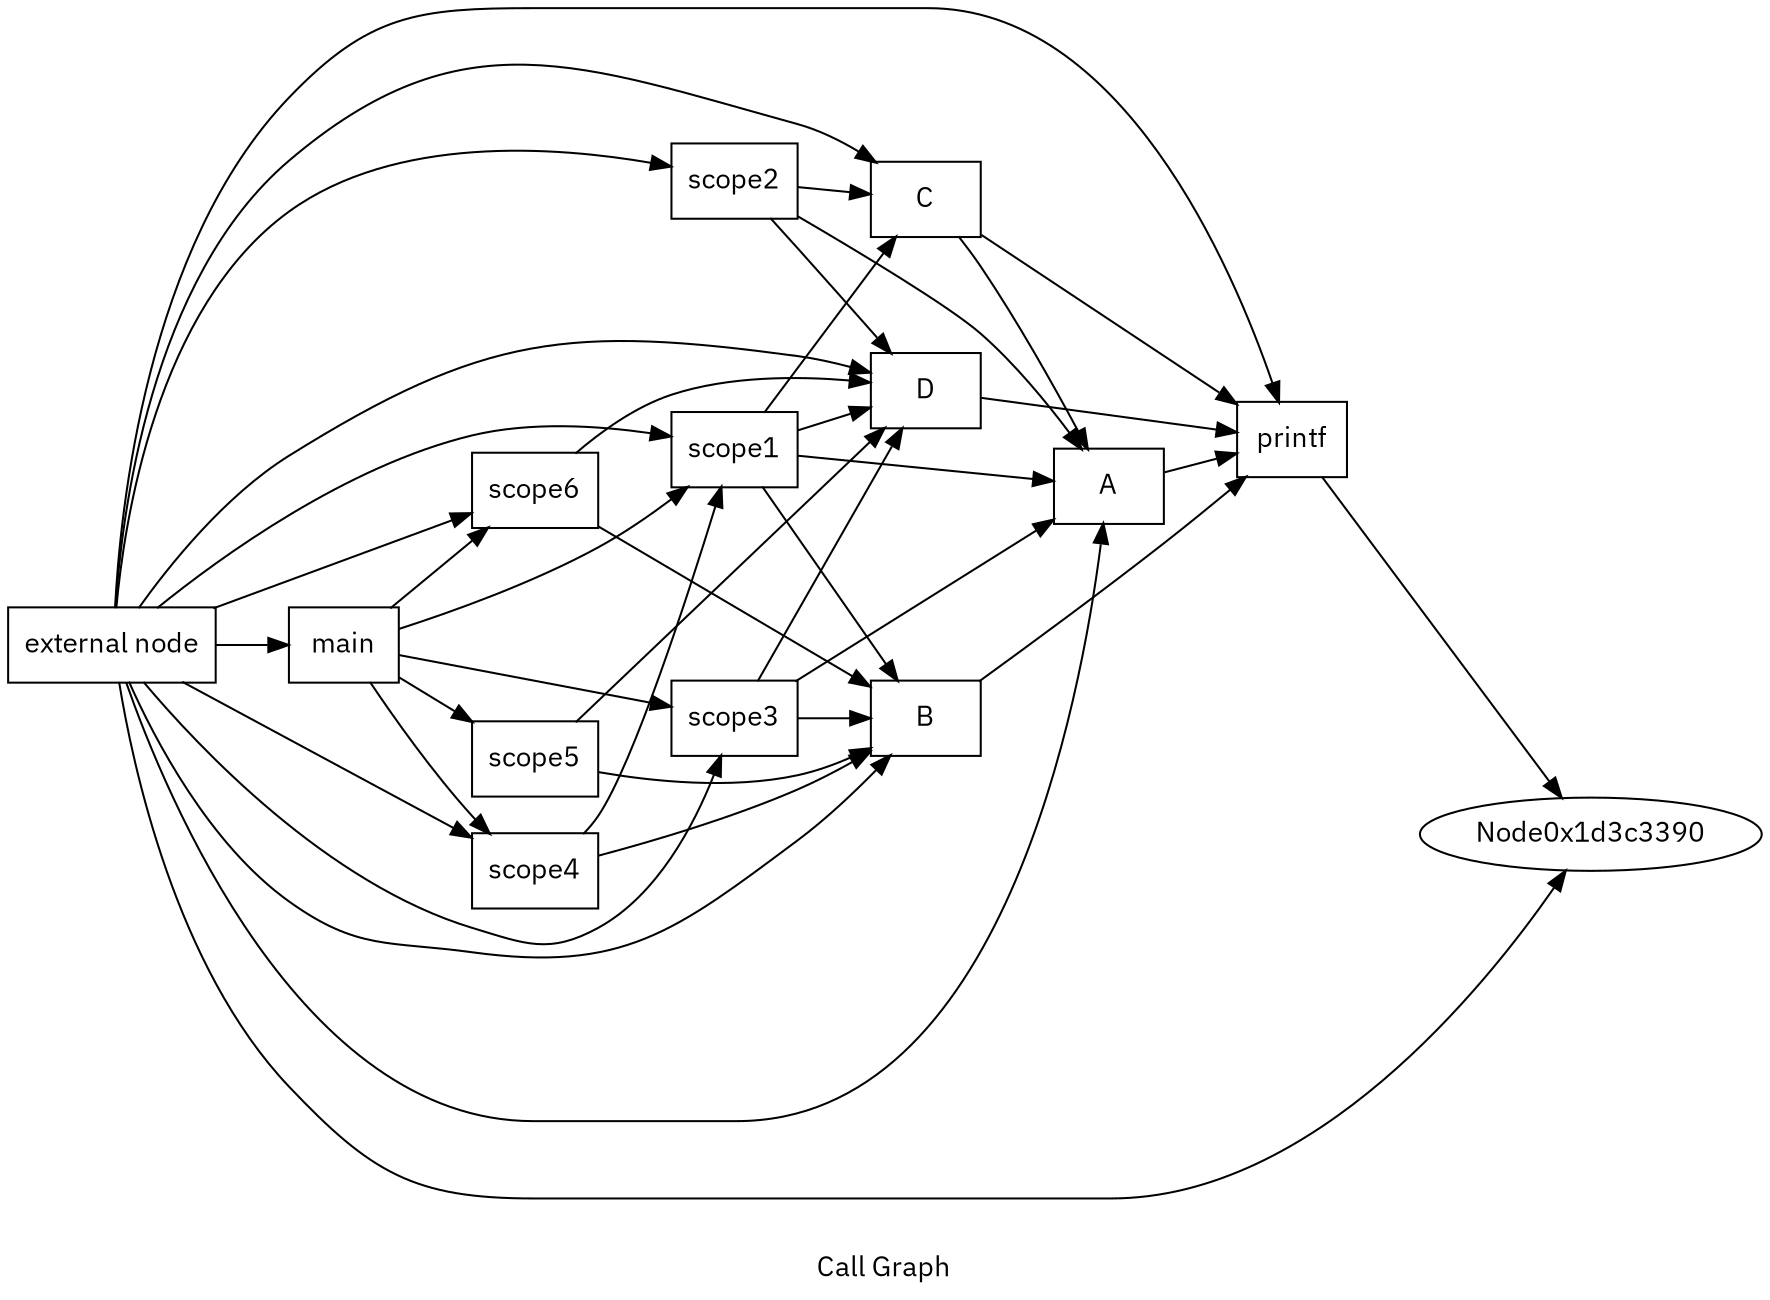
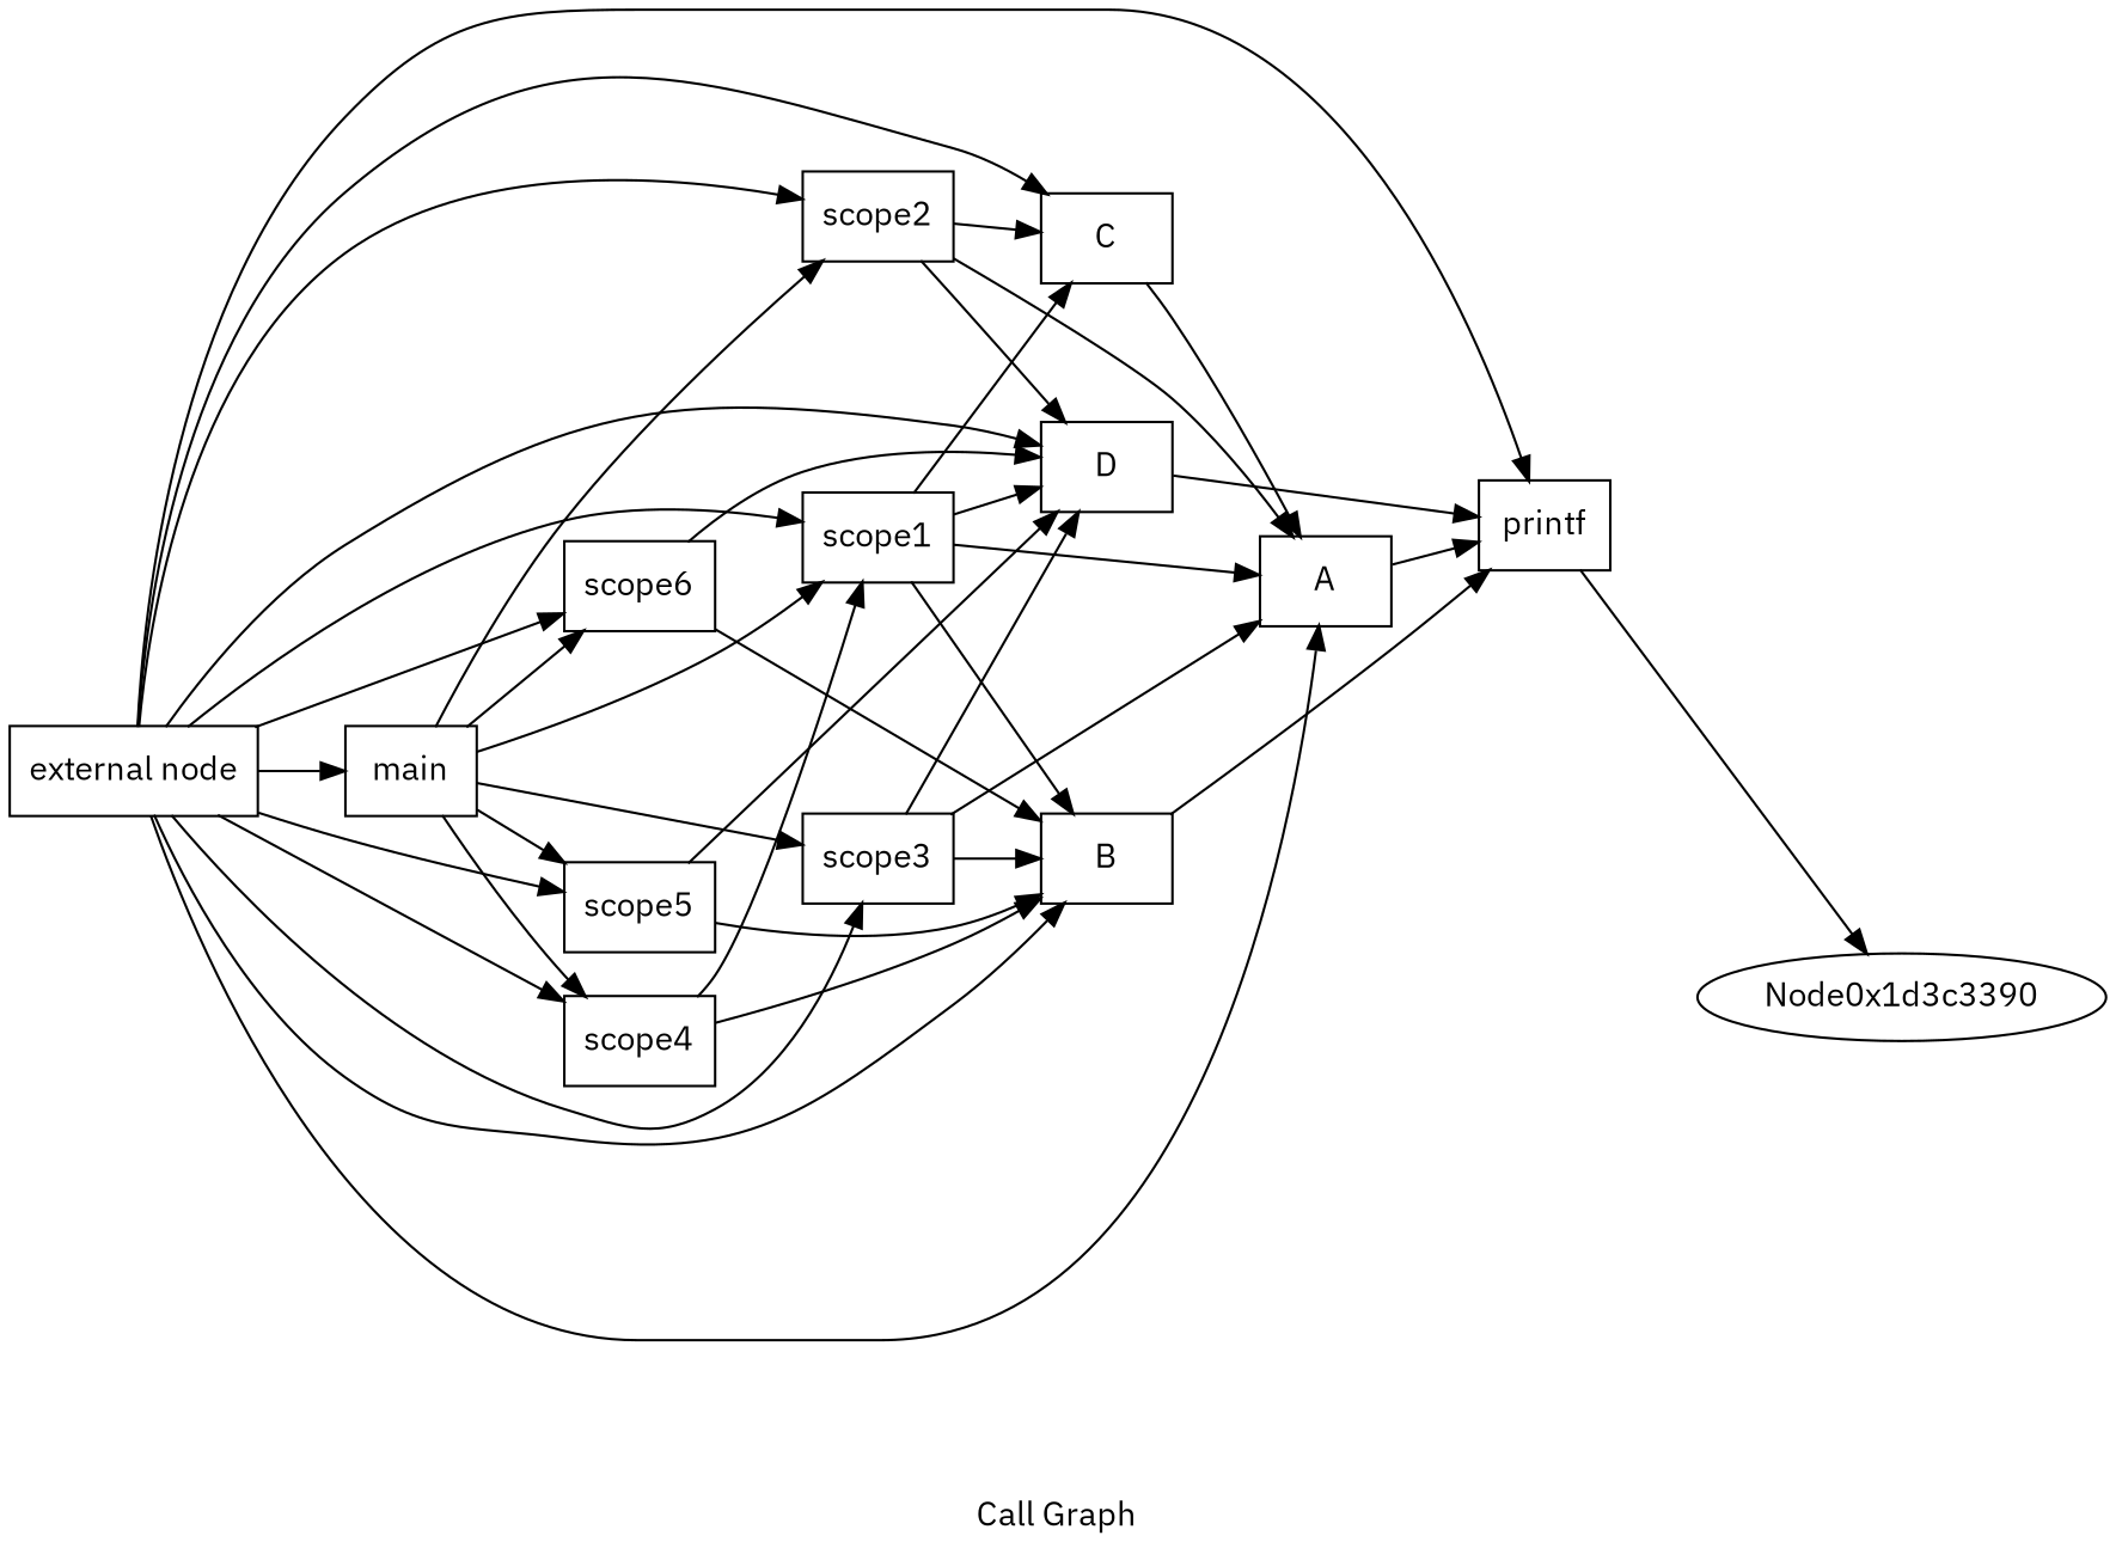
  digraph {
    fontname="IBM Plex Sans"
    label="Call Graph"
    rankdir=LR
    node [fontname="IBM Plex Sans" shape=record]
    edge [fontname="IBM Plex Sans"]
    n1 [label="{external node}"]
    n2 [label="{main}"]
    n3 [label="{scope1}"]
    n4 [label="{scope2}"]
    n5 [label="{scope3}"]
    n6 [label="{scope4}"]
    n7 [label="{scope5}"]
    n8 [label="{scope6}"]
    n9 [label="{A}"]
    n10 [label="{printf}"]
    n11 [label="{B}"]
    n12 [label="{C}"]
    n13 [label="{D}"]
    Node0x1d3c3390 [shape=""]
    n1 -> n2
    n1 -> n3
    n1 -> n4
    n1 -> n5
    n1 -> n6
-   n1 -> Node0x1d3c3390
+   n1 -> n7
    n1 -> n8
    n1 -> n9
    n1 -> n10
    n1 -> n11
    n1 -> n12
    n1 -> n13
    n2 -> n3
+   n2 -> n4
    n2 -> n5
    n2 -> n6
    n2 -> n7
    n2 -> n8
    n3 -> n9
    n3 -> n11
    n3 -> n12
    n3 -> n13
    n4 -> n9
    n4 -> n12
    n4 -> n13
    n5 -> n9
    n5 -> n11
    n5 -> n13
    n6 -> n3
    n6 -> n11
    n7 -> n11
    n7 -> n13
    n8 -> n11
    n8 -> n13
    n9 -> n10
    n10 -> Node0x1d3c3390
    n11 -> n10
    n12 -> n9
-   n12 -> n10
    n13 -> n10
  }
